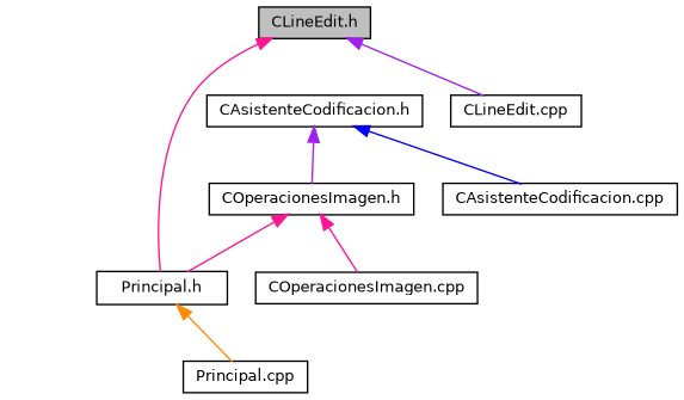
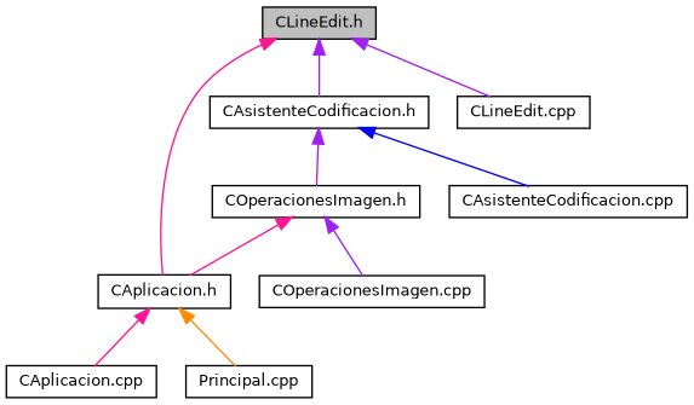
  digraph {
    node [color=black fillcolor=white fontname=Helvetica fontsize=10 shape=record style=filled]
    edge [color=deeppink dir=back fontname=Helvetica fontsize=10 labelfontname=Helvetica labelfontsize=10 style=solid]
    n1 [fillcolor=grey75 fontcolor=black height=0.2 label="CLineEdit.h" width=0.4]
-   n2 [height=0.2 label="Principal.h" width=0.4]
+   n2 [height=0.2 label="CAplicacion.h" width=0.4]
    n3 [height=0.2 label="CAsistenteCodificacion.h" width=0.4]
    n4 [height=0.2 label="CLineEdit.cpp" width=0.4]
+   n5 [height=0.2 label="CAplicacion.cpp" width=0.4]
    n6 [height=0.2 label="Principal.cpp" width=0.4]
    n7 [height=0.2 label="COperacionesImagen.h" width=0.4]
    n8 [height=0.2 label="CAsistenteCodificacion.cpp" width=0.4]
    n9 [height=0.2 label="COperacionesImagen.cpp" width=0.4]
    n1 -> n2
+   n1 -> n3 [color=purple]
    n1 -> n4 [color=purple]
+   n2 -> n5
    n2 -> n6 [color=darkorange]
    n3 -> n7 [color=purple]
    n3 -> n8 [color=blue]
    n7 -> n2
-   n7 -> n9
+   n7 -> n9 [color=purple]
  }
